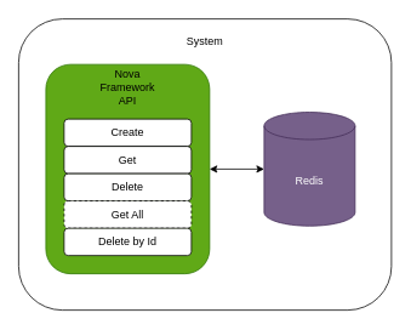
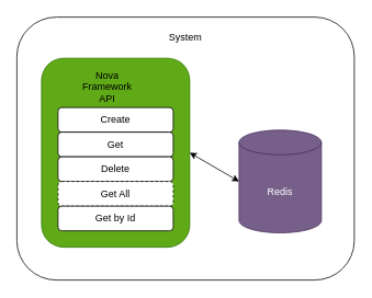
  <mxCell id="0" />
  <mxCell id="1" parent="0" />
  <mxCell id="2" value="" style="rounded=1;whiteSpace=wrap;html=1;" vertex="1" parent="1"><mxGeometry x="20" y="20" width="410" height="320" as="geometry" /></mxCell>
  <mxCell id="3" value="" style="rounded=1;whiteSpace=wrap;html=1;fillColor=#60a917;strokeColor=#2D7600;fontColor=#ffffff;" vertex="1" parent="1"><mxGeometry x="50" y="70" width="180" height="230" as="geometry" /></mxCell>
  <mxCell id="4" value="Create&lt;span style=&quot;color: rgba(0 , 0 , 0 , 0) ; font-family: monospace ; font-size: 0px&quot;&gt;%3CmxGraphModel%3E%3Croot%3E%3CmxCell%20id%3D%220%22%2F%3E%3CmxCell%20id%3D%221%22%20parent%3D%220%22%2F%3E%3CmxCell%20id%3D%222%22%20value%3D%22Redis%22%20style%3D%22rounded%3D1%3BwhiteSpace%3Dwrap%3Bhtml%3D1%3B%22%20vertex%3D%221%22%20parent%3D%221%22%3E%3CmxGeometry%20x%3D%22610%22%20y%3D%22220%22%20width%3D%22120%22%20height%3D%2260%22%20as%3D%22geometry%22%2F%3E%3C%2FmxCell%3E%3C%2Froot%3E%3C%2FmxGraphModel%3E&lt;/span&gt;" style="rounded=1;whiteSpace=wrap;html=1;" vertex="1" parent="1"><mxGeometry x="70" y="130" width="140" height="30" as="geometry" /></mxCell>
  <mxCell id="5" value="Get" style="rounded=1;whiteSpace=wrap;html=1;" vertex="1" parent="1"><mxGeometry x="70" y="160" width="140" height="30" as="geometry" /></mxCell>
  <mxCell id="6" value="Delete" style="rounded=1;whiteSpace=wrap;html=1;" vertex="1" parent="1"><mxGeometry x="70" y="190" width="140" height="30" as="geometry" /></mxCell>
  <mxCell id="7" value="Get All" style="rounded=1;whiteSpace=wrap;html=1;dashed=1;" vertex="1" parent="1"><mxGeometry x="70" y="220" width="140" height="30" as="geometry" /></mxCell>
- <mxCell id="8" value="Delete by Id" style="rounded=1;whiteSpace=wrap;html=1;" vertex="1" parent="1"><mxGeometry x="70" y="250" width="140" height="30" as="geometry" /></mxCell>
- <mxCell id="9" value="Nova Framework&lt;br&gt;API" style="text;html=1;strokeColor=none;fillColor=none;align=center;verticalAlign=middle;whiteSpace=wrap;rounded=0;" vertex="1" parent="1"><mxGeometry x="110" y="80" width="60" height="30" as="geometry" /></mxCell>
- <mxCell id="10" value="Redis" style="shape=cylinder3;whiteSpace=wrap;html=1;boundedLbl=1;backgroundOutline=1;size=15;fillColor=#76608a;strokeColor=#432D57;fontColor=#ffffff;" vertex="1" parent="1"><mxGeometry x="290" y="122.5" width="100" height="125" as="geometry" /></mxCell>
+ <mxCell id="8" value="Get by Id" style="rounded=1;whiteSpace=wrap;html=1;" vertex="1" parent="1"><mxGeometry x="70" y="250" width="140" height="30" as="geometry" /></mxCell>
+ <mxCell id="9" value="Nova Framework&lt;br&gt;API" style="text;html=1;strokeColor=none;fillColor=none;align=center;verticalAlign=middle;whiteSpace=wrap;rounded=0;" vertex="1" parent="1"><mxGeometry x="100" y="90" width="60" height="30" as="geometry" /></mxCell>
+ <mxCell id="10" value="Redis" style="shape=cylinder3;whiteSpace=wrap;html=1;boundedLbl=1;backgroundOutline=1;size=15;fillColor=#76608a;strokeColor=#432D57;fontColor=#ffffff;" vertex="1" parent="1"><mxGeometry x="290" y="157.5" width="100" height="125" as="geometry" /></mxCell>
  <mxCell id="11" value="" style="endArrow=classic;startArrow=classic;html=1;entryX=0;entryY=0.5;entryDx=0;entryDy=0;entryPerimeter=0;exitX=1;exitY=0.5;exitDx=0;exitDy=0;" edge="1" parent="1" source="3" target="10"><mxGeometry width="50" height="50" relative="1" as="geometry"><mxPoint x="220" y="180" as="sourcePoint" /><mxPoint x="270" y="130" as="targetPoint" /></mxGeometry></mxCell>
  <mxCell id="12" value="System" style="text;html=1;strokeColor=none;fillColor=none;align=center;verticalAlign=middle;whiteSpace=wrap;rounded=0;" vertex="1" parent="1"><mxGeometry x="195" y="30" width="60" height="30" as="geometry" /></mxCell>
